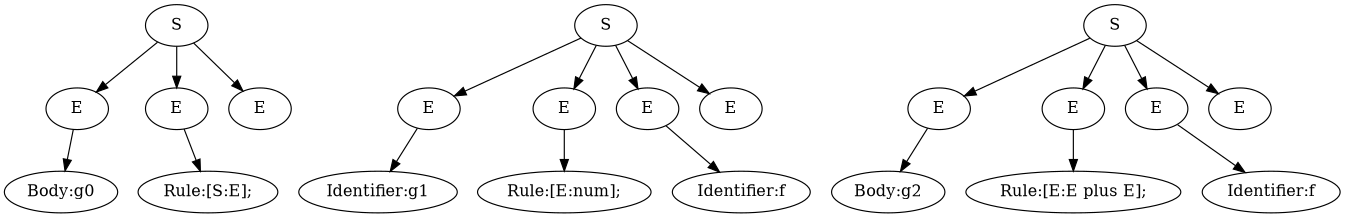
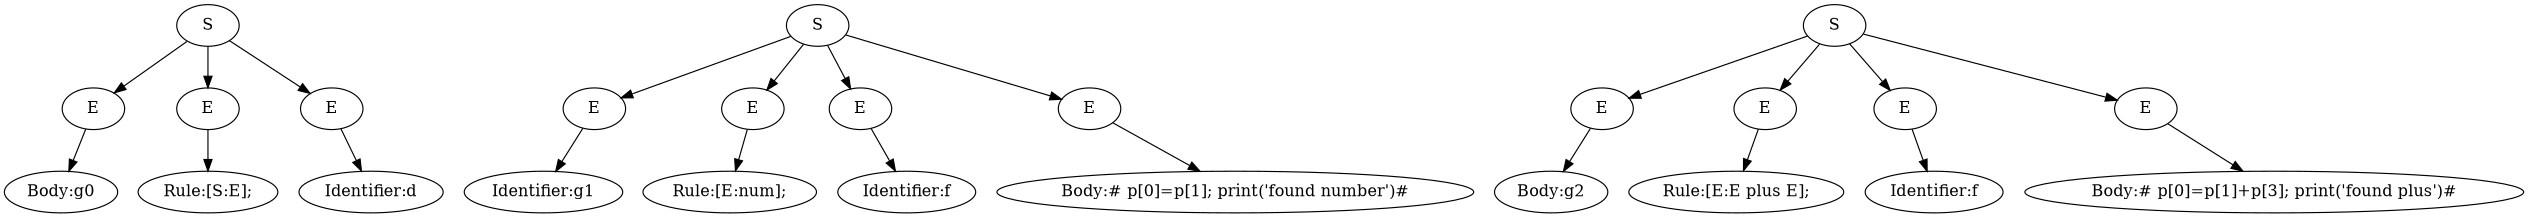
  digraph {
    ordering=out
    n1 [label="Body:g0"]
    n2 [label=E]
    n3 [label="Rule:[S:E];"]
    n4 [label=E]
+   n5 [label="Identifier:d"]
    n6 [label=E]
    n7 [label=S]
    n8 [label="Identifier:g1"]
    n9 [label=E]
    n10 [label="Rule:[E:num];"]
    n11 [label=E]
    n12 [label="Identifier:f"]
    n13 [label=E]
+   n14 [label="Body:# p[0]=p[1]; print('found number')#"]
    n15 [label=E]
    n16 [label=S]
    n17 [label="Body:g2"]
    n18 [label=E]
    n19 [label="Rule:[E:E plus E];"]
    n20 [label=E]
    n21 [label="Identifier:f"]
    n22 [label=E]
+   n23 [label="Body:# p[0]=p[1]+p[3]; print('found plus')#"]
    n24 [label=E]
    n25 [label=S]
    n2 -> n1
    n4 -> n3
+   n6 -> n5
    n7 -> n2
    n7 -> n4
    n7 -> n6
    n9 -> n8
    n11 -> n10
    n13 -> n12
+   n15 -> n14
    n16 -> n9
    n16 -> n11
    n16 -> n13
    n16 -> n15
    n18 -> n17
    n20 -> n19
    n22 -> n21
+   n24 -> n23
    n25 -> n18
    n25 -> n20
    n25 -> n22
    n25 -> n24
  }
